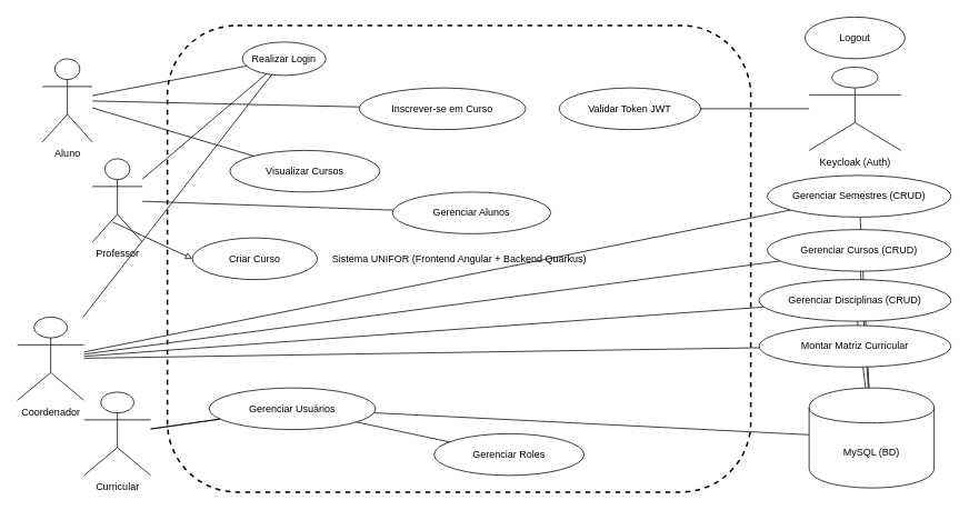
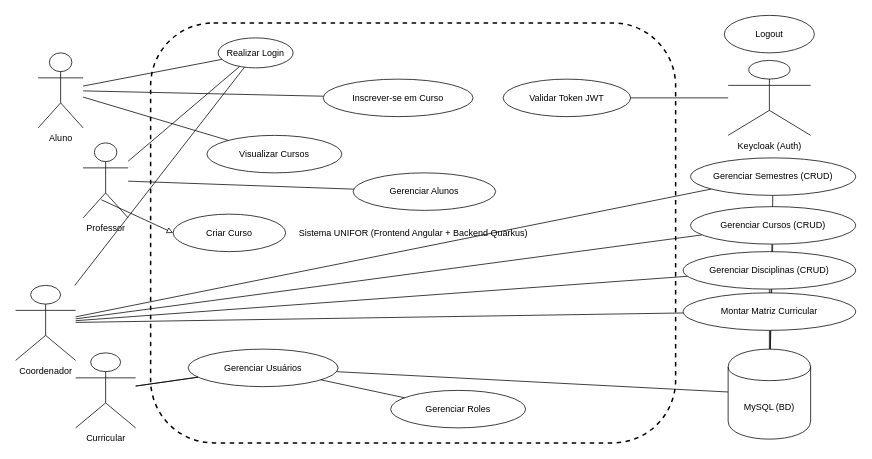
  <mxCell id="0" />
  <mxCell id="1" parent="0" />
  <mxCell id="2" value="Sistema UNIFOR (Frontend Angular + Backend Quarkus)" style="rounded=1;html=1;dashed=1;strokeWidth=2;labelBackgroundColor=none;" parent="1" vertex="1"><mxGeometry x="200" y="30" width="700" height="560" as="geometry" /></mxCell>
  <mxCell id="3" value="Realizar Login" style="ellipse;whiteSpace=wrap;html=1;" parent="2" vertex="1"><mxGeometry x="90" y="20" width="100" height="40" as="geometry" /></mxCell>
  <mxCell id="4" value="Validar Token JWT" style="ellipse;whiteSpace=wrap;html=1;" parent="2" vertex="1"><mxGeometry x="470" y="75" width="170" height="50" as="geometry" /></mxCell>
  <mxCell id="5" value="Visualizar Cursos" style="ellipse;whiteSpace=wrap;html=1;" parent="2" vertex="1"><mxGeometry x="75" y="150" width="180" height="50" as="geometry" /></mxCell>
  <mxCell id="6" value="Inscrever-se em Curso" style="ellipse;whiteSpace=wrap;html=1;" parent="2" vertex="1"><mxGeometry x="230" y="75" width="200" height="50" as="geometry" /></mxCell>
  <mxCell id="7" value="Criar Curso" style="ellipse;whiteSpace=wrap;html=1;" parent="2" vertex="1"><mxGeometry x="30" y="255" width="150" height="50" as="geometry" /></mxCell>
  <mxCell id="8" value="Gerenciar Alunos" style="ellipse;whiteSpace=wrap;html=1;" parent="2" vertex="1"><mxGeometry x="270" y="200" width="190" height="50" as="geometry" /></mxCell>
  <mxCell id="9" value="Gerenciar Roles" style="ellipse;whiteSpace=wrap;html=1;" parent="2" vertex="1"><mxGeometry x="320" y="490" width="180" height="50" as="geometry" /></mxCell>
  <mxCell id="10" value="Gerenciar Usuários" style="ellipse;whiteSpace=wrap;html=1;" parent="2" vertex="1"><mxGeometry x="50" y="435" width="200" height="50" as="geometry" /></mxCell>
  <mxCell id="11" style="endArrow=none;html=1;rounded=0;" parent="2" source="10" target="9" edge="1"><mxGeometry relative="1" as="geometry" /></mxCell>
  <mxCell id="12" value="Aluno" style="shape=umlActor;verticalLabelPosition=bottom;verticalAlign=top;html=1;" parent="1" vertex="1"><mxGeometry x="50" y="70" width="60" height="100" as="geometry" /></mxCell>
  <mxCell id="13" value="Professor" style="shape=umlActor;verticalLabelPosition=bottom;verticalAlign=top;html=1;" parent="1" vertex="1"><mxGeometry x="110" y="190" width="60" height="100" as="geometry" /></mxCell>
  <mxCell id="14" value="Coordenador" style="shape=umlActor;verticalLabelPosition=bottom;verticalAlign=top;html=1;" parent="1" vertex="1"><mxGeometry x="20" y="380" width="80" height="100" as="geometry" /></mxCell>
  <mxCell id="15" value="Curricular" style="shape=umlActor;verticalLabelPosition=bottom;verticalAlign=top;html=1;" parent="1" vertex="1"><mxGeometry x="100" y="470" width="80" height="100" as="geometry" /></mxCell>
  <mxCell id="16" value="Keycloak (Auth)" style="shape=umlActor;verticalLabelPosition=bottom;verticalAlign=top;html=1;" parent="1" vertex="1"><mxGeometry x="970" y="80" width="110" height="100" as="geometry" /></mxCell>
- <mxCell id="17" value="MySQL (BD)" style="shape=cylinder;whiteSpace=wrap;html=1;boundedLbl=1;" parent="1" vertex="1"><mxGeometry x="970" y="465" width="150" height="120" as="geometry" /></mxCell>
+ <mxCell id="17" value="MySQL (BD)" style="shape=cylinder;whiteSpace=wrap;html=1;boundedLbl=1;" parent="1" vertex="1"><mxGeometry x="970" y="465" width="110" height="120" as="geometry" /></mxCell>
  <mxCell id="18" style="endArrow=none;html=1;rounded=0;" parent="1" source="12" target="3" edge="1"><mxGeometry relative="1" as="geometry" /></mxCell>
  <mxCell id="19" style="endArrow=none;html=1;rounded=0;" parent="1" source="12" target="5" edge="1"><mxGeometry relative="1" as="geometry" /></mxCell>
  <mxCell id="20" style="endArrow=none;html=1;rounded=0;" parent="1" source="12" target="6" edge="1"><mxGeometry relative="1" as="geometry" /></mxCell>
  <mxCell id="21" style="endArrow=none;html=1;rounded=0;" parent="1" source="13" target="3" edge="1"><mxGeometry relative="1" as="geometry" /></mxCell>
  <mxCell id="22" style="endArrow=none;html=1;rounded=0;" parent="1" source="13" target="8" edge="1"><mxGeometry relative="1" as="geometry" /></mxCell>
  <mxCell id="23" style="endArrow=block;endFill=0;html=1;rounded=0;entryX=0;entryY=0.5;entryDx=0;entryDy=0;exitX=0.403;exitY=0.758;exitDx=0;exitDy=0;exitPerimeter=0;" parent="1" source="13" target="7" edge="1"><mxGeometry relative="1" as="geometry" /></mxCell>
  <mxCell id="24" style="endArrow=none;html=1;rounded=0;" parent="1" source="14" target="3" edge="1"><mxGeometry relative="1" as="geometry" /></mxCell>
  <mxCell id="25" style="endArrow=none;html=1;rounded=0;" parent="1" source="14" target="37" edge="1"><mxGeometry relative="1" as="geometry" /></mxCell>
  <mxCell id="26" style="endArrow=none;html=1;rounded=0;" parent="1" source="14" target="38" edge="1"><mxGeometry relative="1" as="geometry" /></mxCell>
  <mxCell id="27" style="endArrow=none;html=1;rounded=0;" parent="1" source="14" target="39" edge="1"><mxGeometry relative="1" as="geometry" /></mxCell>
  <mxCell id="28" style="endArrow=none;html=1;rounded=0;" parent="1" source="14" target="40" edge="1"><mxGeometry relative="1" as="geometry" /></mxCell>
  <mxCell id="29" style="endArrow=none;html=1;rounded=0;" parent="1" source="15" target="10" edge="1"><mxGeometry relative="1" as="geometry" /></mxCell>
  <mxCell id="30" style="endArrow=none;html=1;rounded=0;" parent="1" source="16" target="4" edge="1"><mxGeometry relative="1" as="geometry" /></mxCell>
  <mxCell id="31" style="endArrow=none;html=1;rounded=0;" parent="1" source="17" target="10" edge="1"><mxGeometry relative="1" as="geometry" /></mxCell>
  <mxCell id="32" style="endArrow=none;html=1;rounded=0;" parent="1" source="17" target="38" edge="1"><mxGeometry relative="1" as="geometry" /></mxCell>
  <mxCell id="33" style="endArrow=none;html=1;rounded=0;" parent="1" source="17" target="37" edge="1"><mxGeometry relative="1" as="geometry" /></mxCell>
  <mxCell id="34" style="endArrow=none;html=1;rounded=0;" parent="1" source="17" target="39" edge="1"><mxGeometry relative="1" as="geometry" /></mxCell>
  <mxCell id="35" value="Logout" style="ellipse;whiteSpace=wrap;html=1;" parent="1" vertex="1"><mxGeometry x="965" y="20" width="120" height="50" as="geometry" /></mxCell>
  <mxCell id="36" value="" style="endArrow=none;html=1;rounded=0;" edge="1" parent="1" source="15" target="10"><mxGeometry relative="1" as="geometry"><mxPoint x="70" y="583" as="sourcePoint" /><mxPoint x="733" y="468" as="targetPoint" /></mxGeometry></mxCell>
  <mxCell id="37" value="Gerenciar Semestres (CRUD)" style="ellipse;whiteSpace=wrap;html=1;" parent="1" vertex="1"><mxGeometry x="920" y="210" width="220" height="50" as="geometry" /></mxCell>
  <mxCell id="38" value="Gerenciar Cursos (CRUD)" style="ellipse;whiteSpace=wrap;html=1;" parent="1" vertex="1"><mxGeometry x="920" y="275" width="220" height="50" as="geometry" /></mxCell>
  <mxCell id="39" value="Gerenciar Disciplinas (CRUD)" style="ellipse;whiteSpace=wrap;html=1;" parent="1" vertex="1"><mxGeometry x="910" y="335" width="230" height="50" as="geometry" /></mxCell>
  <mxCell id="40" value="Montar Matriz Curricular" style="ellipse;whiteSpace=wrap;html=1;" parent="1" vertex="1"><mxGeometry x="910" y="390" width="230" height="50" as="geometry" /></mxCell>
